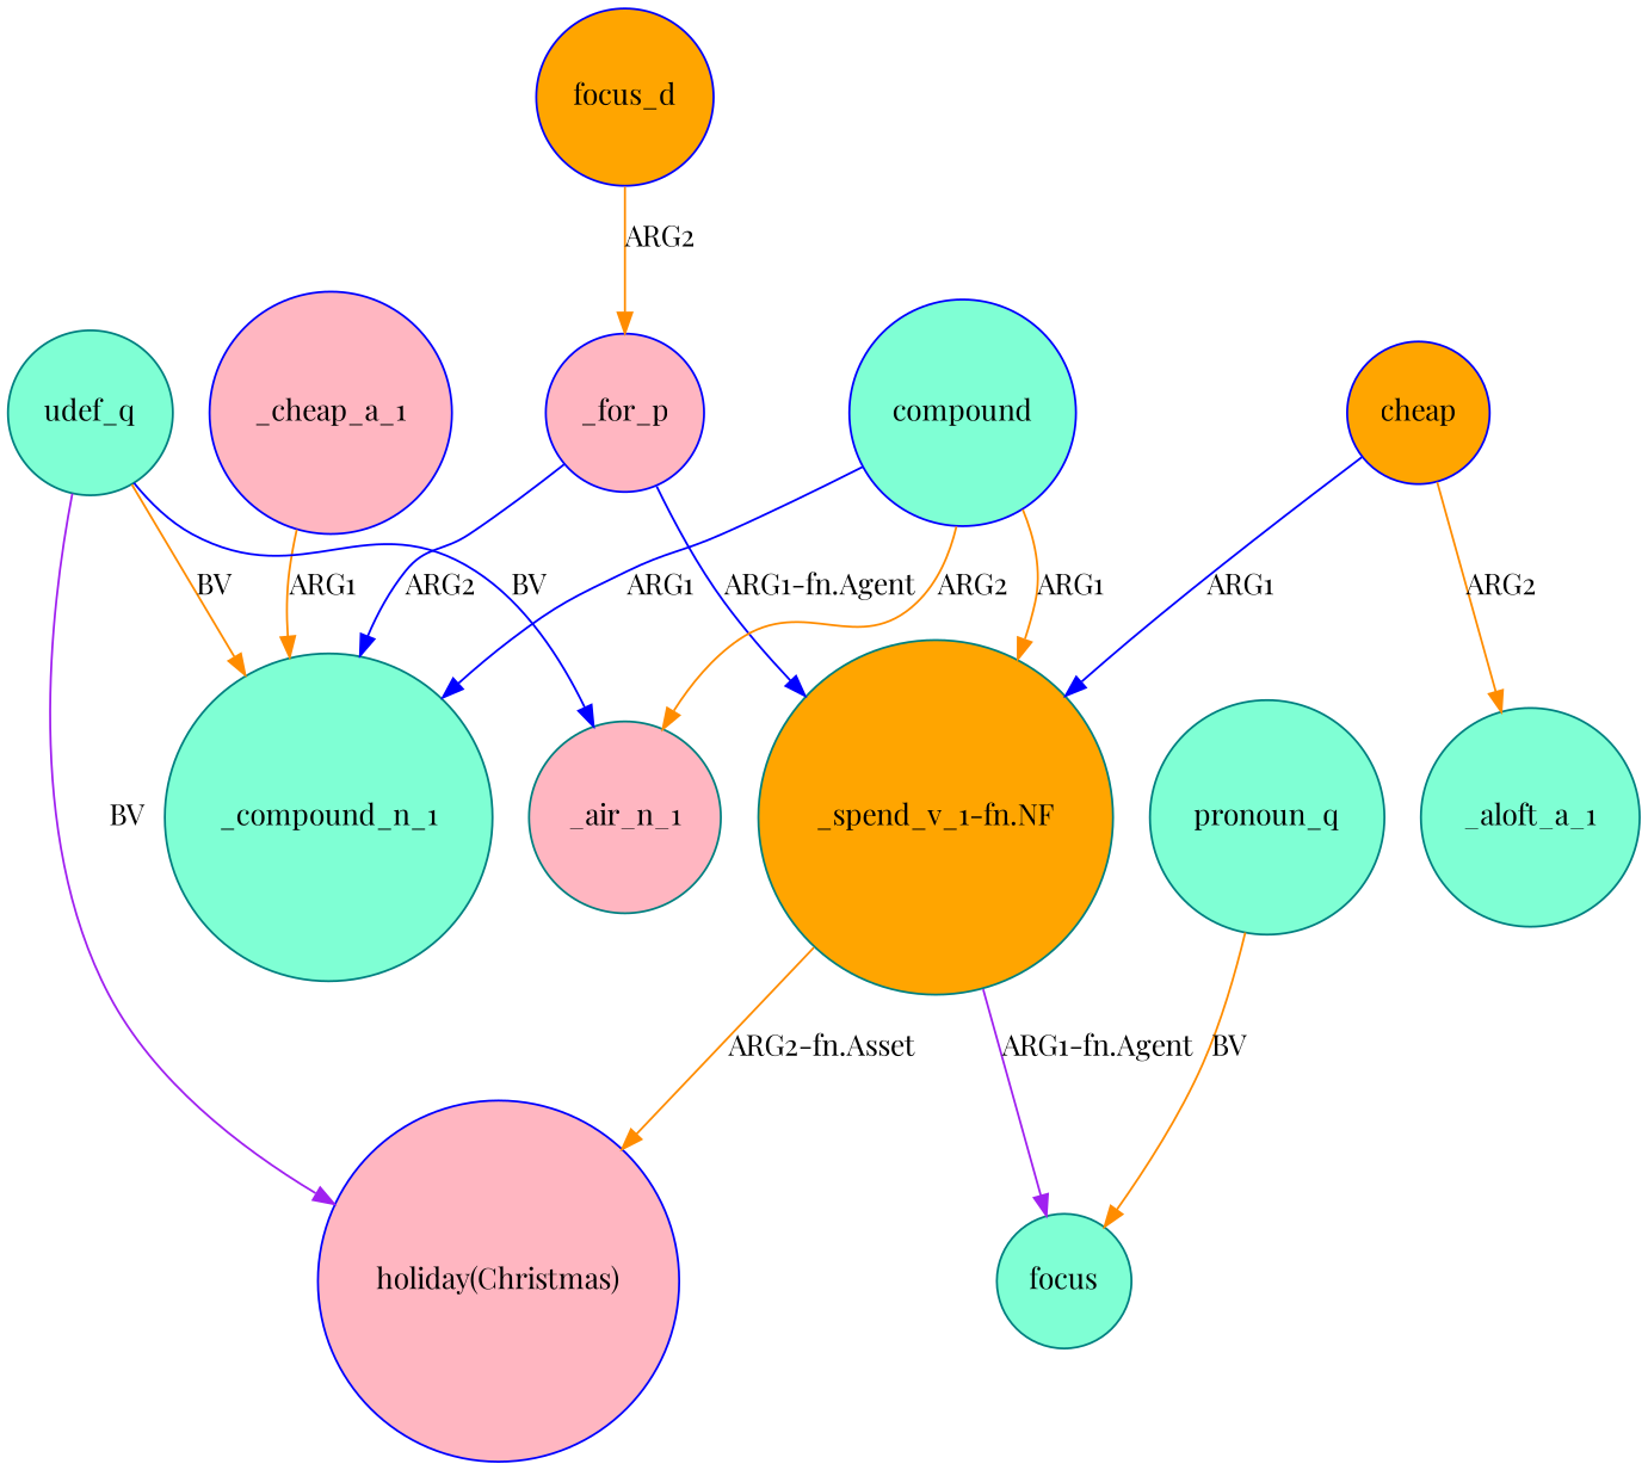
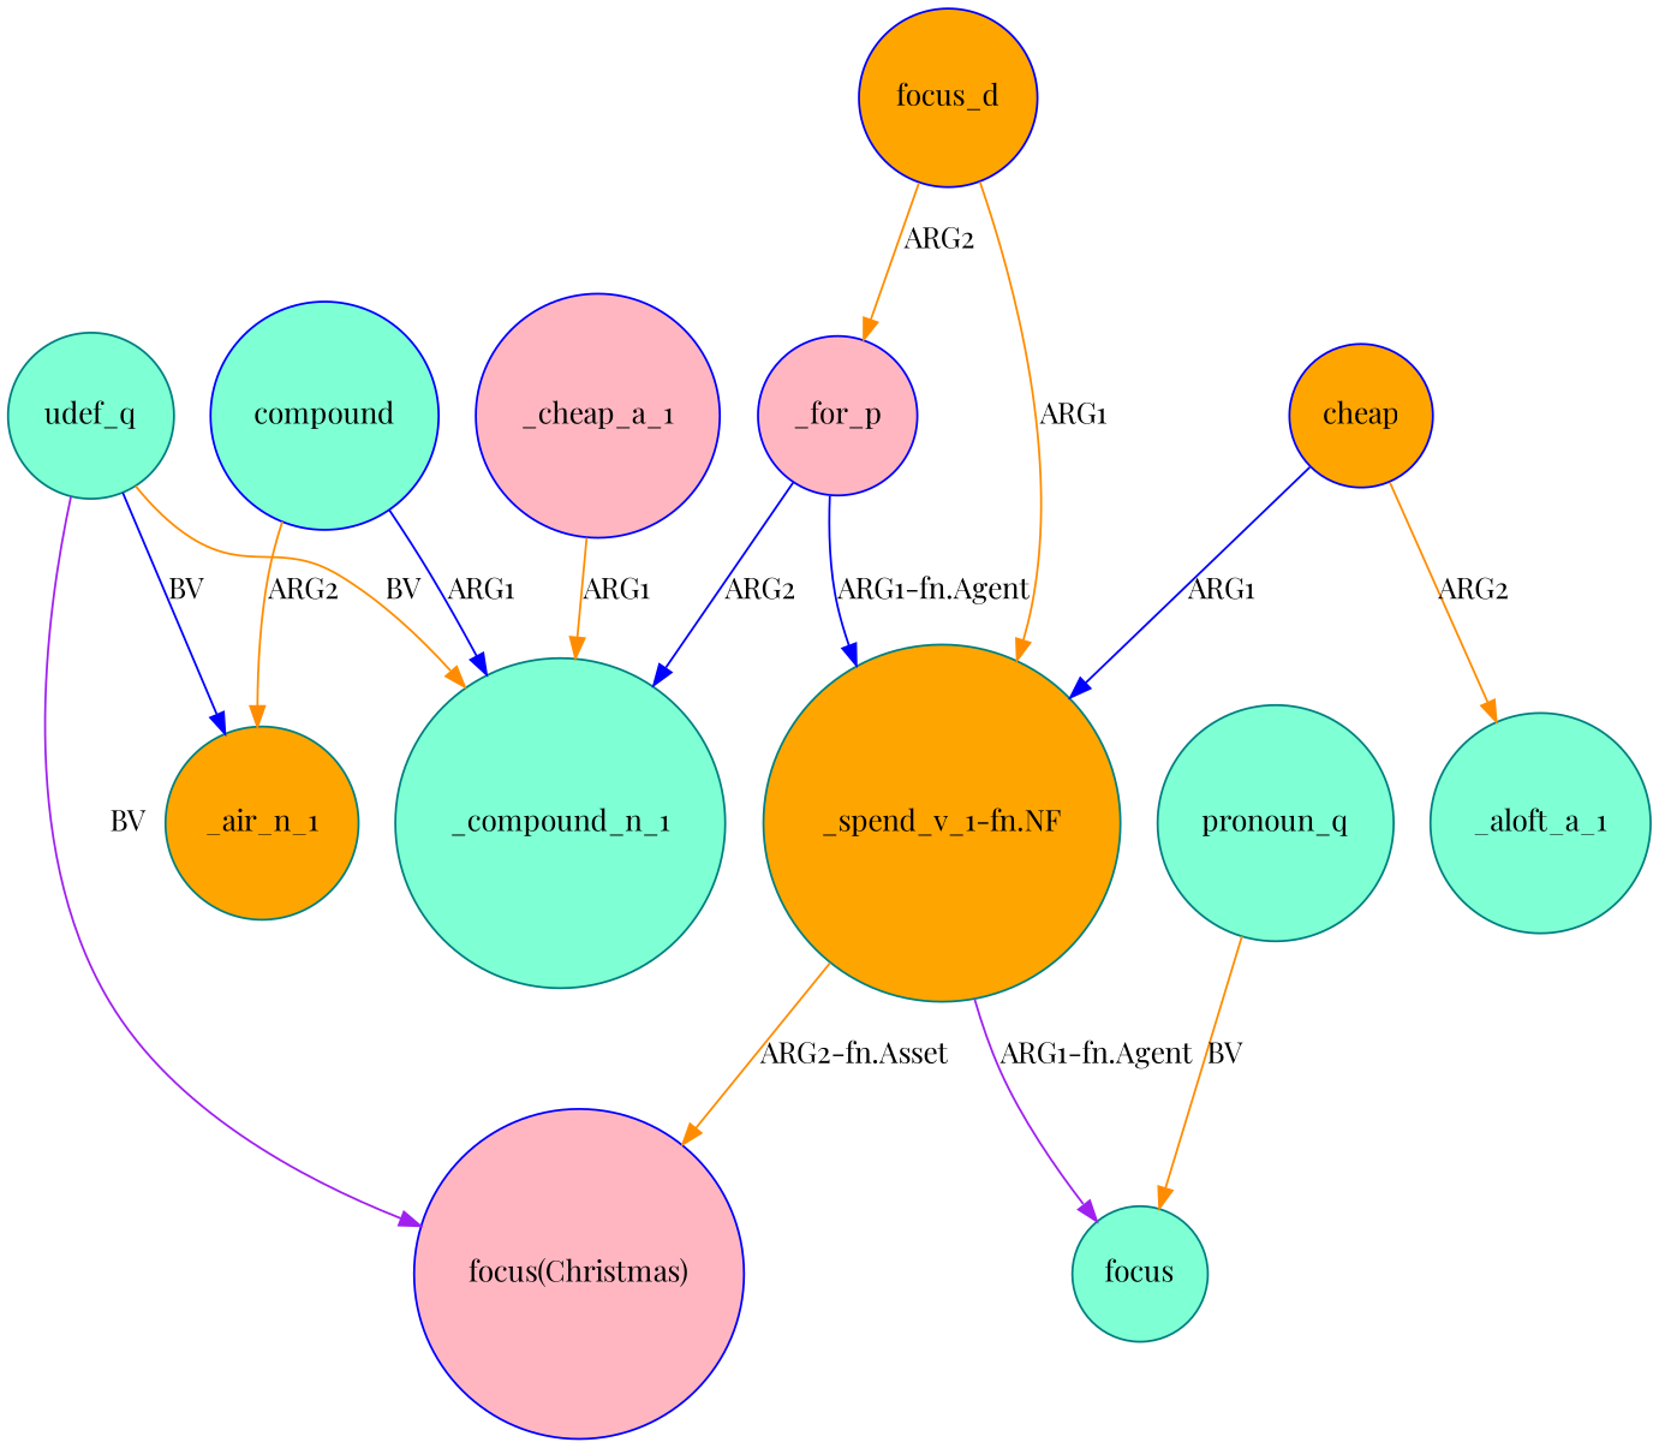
  digraph {
    fontname="Playfair Display"
    node [color=teal fillcolor=aquamarine fontname="Playfair Display" shape=circle style=filled]
    edge [color=darkorange fontname="Playfair Display"]
    _cheap_a_1 [color=blue fillcolor=lightpink]
    n2 [label=_compound_n_1]
    udef_q
-   _air_n_1 [fillcolor=lightpink]
-   "holiday(Christmas)" [color=blue fillcolor=lightpink]
+   _air_n_1 [fillcolor=orange]
+   "holiday(Christmas)" [color=blue fillcolor=lightpink label="focus(Christmas)"]
    "_spend_v_1-fn.NF" [fillcolor=orange]
    n7 [label=focus]
    n8 [color=blue fillcolor=orange label=cheap]
    _aloft_a_1
    _for_p [color=blue fillcolor=lightpink]
    focus_d [color=blue fillcolor=orange]
    compound [color=blue]
    pronoun_q
    _cheap_a_1 -> n2 [label=ARG1]
    udef_q -> n2 [label=BV]
    udef_q -> _air_n_1 [color=blue label=BV]
    udef_q -> "holiday(Christmas)" [color=purple label=BV]
    "_spend_v_1-fn.NF" -> "holiday(Christmas)" [label="ARG2-fn.Asset"]
    "_spend_v_1-fn.NF" -> n7 [color=purple label="ARG1-fn.Agent"]
    n8 -> "_spend_v_1-fn.NF" [color=blue label=ARG1]
    n8 -> _aloft_a_1 [label=ARG2]
    _for_p -> n2 [color=blue label=ARG2]
    _for_p -> "_spend_v_1-fn.NF" [color=blue label="ARG1-fn.Agent"]
-   compound -> "_spend_v_1-fn.NF" [label=ARG1]
+   focus_d -> "_spend_v_1-fn.NF" [label=ARG1]
    focus_d -> _for_p [label=ARG2]
    compound -> n2 [color=blue label=ARG1]
    compound -> _air_n_1 [label=ARG2]
    pronoun_q -> n7 [label=BV]
  }
